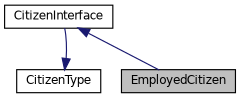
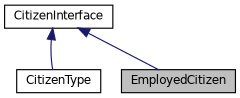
  digraph {
    node [color=black fillcolor=white fontname=Helvetica fontsize=10 shape=record style=filled]
    edge [color=midnightblue dir=back fontname=Helvetica fontsize=10 labelfontname=Helvetica labelfontsize=10 style=solid]
    n1 [fillcolor=grey75 fontcolor=black height=0.2 label=EmployedCitizen width=0.4]
    n2 [height=0.2 label=CitizenType width=0.4]
    n3 [height=0.2 label=CitizenInterface width=0.4]
    n3 -> n1
-   n2 -> n3
+   n3 -> n2
  }
